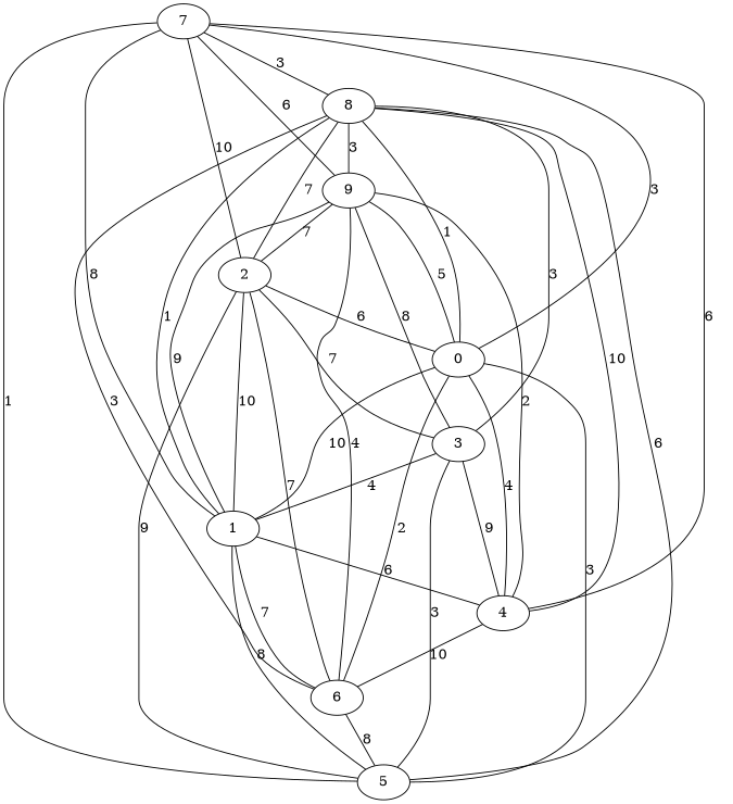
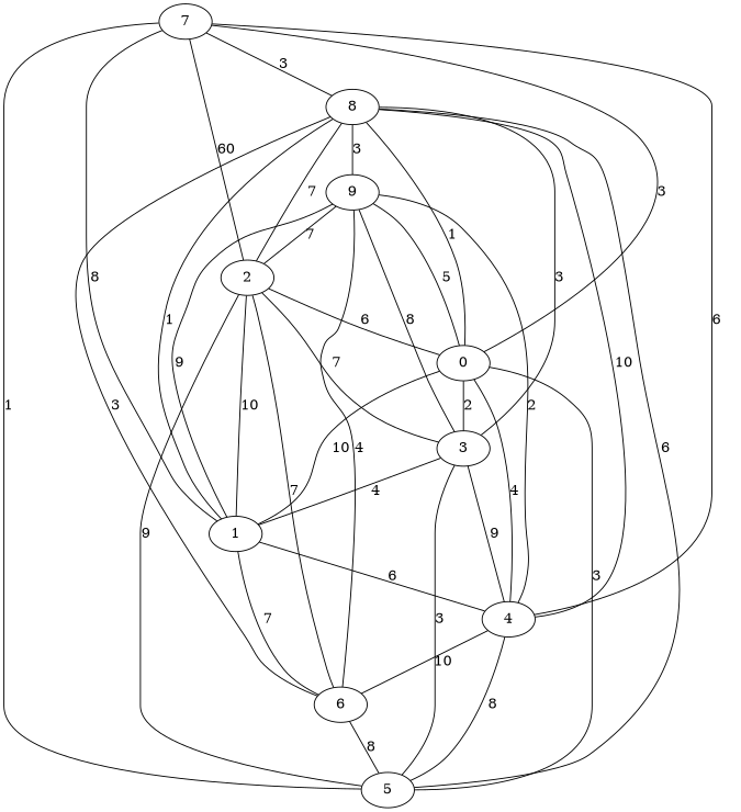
  strict graph {
    7
    8
    9
    2
    0
    4
    5
    1
    3
    6
    7 -- 8 [label=3]
-   7 -- 9 [label=6]
-   7 -- 2 [label=10]
+   7 -- 2 [label=60]
    7 -- 0 [label=3]
    7 -- 4 [label=6]
    7 -- 5 [label=1]
    7 -- 1 [label=8]
    8 -- 9 [label=3]
    8 -- 2 [label=7]
    8 -- 0 [label=1]
    8 -- 4 [label=10]
    8 -- 5 [label=6]
    8 -- 1 [label=1]
    8 -- 3 [label=3]
    8 -- 6 [label=3]
    9 -- 2 [label=7]
    9 -- 0 [label=5]
    9 -- 4 [label=2]
    9 -- 1 [label=9]
    9 -- 3 [label=8]
    9 -- 6 [label=4]
    2 -- 0 [label=6]
    2 -- 5 [label=9]
    2 -- 1 [label=10]
    2 -- 6 [label=7]
    0 -- 4 [label=4]
    0 -- 5 [label=3]
-   0 -- 6 [label=2]
+   0 -- 3 [label=2]
    4 -- 6 [label=10]
    1 -- 0 [label=10]
    1 -- 4 [label=6]
-   1 -- 5 [label=8]
+   4 -- 5 [label=8]
    1 -- 6 [label=7]
    3 -- 2 [label=7]
    3 -- 4 [label=9]
    3 -- 5 [label=3]
    3 -- 1 [label=4]
    6 -- 5 [label=8]
  }
